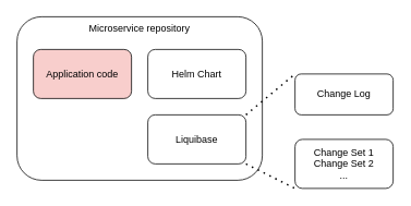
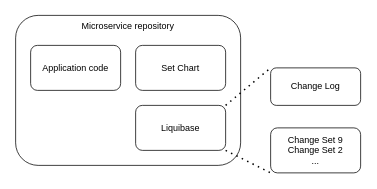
  <mxCell id="0" />
  <mxCell id="1" parent="0" />
  <mxCell id="2" value="Microservice repository" style="rounded=1;whiteSpace=wrap;html=1;verticalAlign=top;" vertex="1" parent="1"><mxGeometry x="20" y="20" width="300" height="200" as="geometry" /></mxCell>
- <mxCell id="3" value="Application code" style="rounded=1;whiteSpace=wrap;html=1;fillColor=#f8cecc;" vertex="1" parent="1"><mxGeometry x="40" y="60" width="120" height="60" as="geometry" /></mxCell>
- <mxCell id="4" value="Helm Chart" style="rounded=1;whiteSpace=wrap;html=1;" vertex="1" parent="1"><mxGeometry x="180" y="60" width="120" height="60" as="geometry" /></mxCell>
+ <mxCell id="3" value="Application code" style="rounded=1;whiteSpace=wrap;html=1;" vertex="1" parent="1"><mxGeometry x="40" y="60" width="120" height="60" as="geometry" /></mxCell>
+ <mxCell id="4" value="Set Chart" style="rounded=1;whiteSpace=wrap;html=1;" vertex="1" parent="1"><mxGeometry x="180" y="60" width="120" height="60" as="geometry" /></mxCell>
  <mxCell id="5" value="Liquibase" style="rounded=1;whiteSpace=wrap;html=1;" vertex="1" parent="1"><mxGeometry x="180" y="140" width="120" height="60" as="geometry" /></mxCell>
  <mxCell id="6" value="Change Log" style="rounded=1;whiteSpace=wrap;html=1;" vertex="1" parent="1"><mxGeometry x="360" y="90" width="120" height="50" as="geometry" /></mxCell>
- <mxCell id="7" value="Change Set 1&lt;br&gt;Change Set 2&lt;br&gt;..." style="rounded=1;whiteSpace=wrap;html=1;" vertex="1" parent="1"><mxGeometry x="360" y="170" width="120" height="60" as="geometry" /></mxCell>
+ <mxCell id="7" value="Change Set 9&lt;br&gt;Change Set 2&lt;br&gt;..." style="rounded=1;whiteSpace=wrap;html=1;" vertex="1" parent="1"><mxGeometry x="360" y="170" width="120" height="60" as="geometry" /></mxCell>
  <mxCell id="8" value="" style="endArrow=none;dashed=1;html=1;dashPattern=1 3;strokeWidth=2;exitX=1;exitY=0;exitDx=0;exitDy=0;entryX=0;entryY=0;entryDx=0;entryDy=0;" edge="1" parent="1" source="5" target="6"><mxGeometry width="50" height="50" relative="1" as="geometry"><mxPoint x="300" y="140" as="sourcePoint" /><mxPoint x="370.711" y="90" as="targetPoint" /></mxGeometry></mxCell>
  <mxCell id="9" value="" style="endArrow=none;dashed=1;html=1;dashPattern=1 3;strokeWidth=2;exitX=1;exitY=1;exitDx=0;exitDy=0;entryX=0;entryY=1;entryDx=0;entryDy=0;" edge="1" parent="1" source="5" target="7"><mxGeometry width="50" height="50" relative="1" as="geometry"><mxPoint x="270" y="170" as="sourcePoint" /><mxPoint x="320" y="120" as="targetPoint" /></mxGeometry></mxCell>
